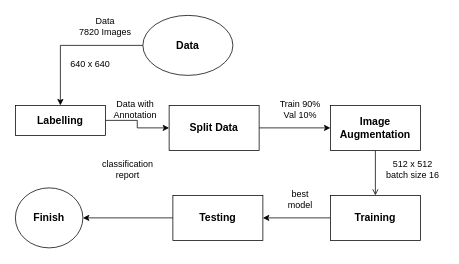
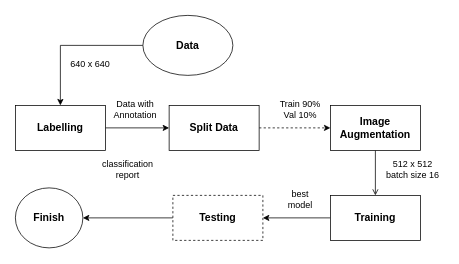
  <mxCell id="0" />
  <mxCell id="1" parent="0" />
  <mxCell id="2" style="edgeStyle=orthogonalEdgeStyle;rounded=0;orthogonalLoop=1;jettySize=auto;html=1;exitX=0;exitY=0.5;exitDx=0;exitDy=0;entryX=0.5;entryY=0;entryDx=0;entryDy=0;fontSize=14;fontStyle=1" parent="1" source="3" target="5" edge="1"><mxGeometry relative="1" as="geometry" /></mxCell>
  <mxCell id="3" value="Data" style="ellipse;whiteSpace=wrap;html=1;fontSize=14;fontStyle=1" parent="1" vertex="1"><mxGeometry x="190" y="20" width="120" height="80" as="geometry" /></mxCell>
  <mxCell id="4" style="edgeStyle=orthogonalEdgeStyle;rounded=0;orthogonalLoop=1;jettySize=auto;html=1;exitX=1;exitY=0.5;exitDx=0;exitDy=0;entryX=0;entryY=0.5;entryDx=0;entryDy=0;fontSize=14;fontStyle=1" parent="1" source="5" target="7" edge="1"><mxGeometry relative="1" as="geometry" /></mxCell>
- <mxCell id="5" value="Labelling" style="rounded=0;whiteSpace=wrap;html=1;fontSize=14;fontStyle=1" parent="1" vertex="1"><mxGeometry x="20" y="140" width="120" height="40" as="geometry" /></mxCell>
- <mxCell id="6" style="edgeStyle=orthogonalEdgeStyle;rounded=0;orthogonalLoop=1;jettySize=auto;html=1;exitX=1;exitY=0.5;exitDx=0;exitDy=0;entryX=0;entryY=0.5;entryDx=0;entryDy=0;fontSize=14;fontStyle=1" parent="1" source="7" target="9" edge="1"><mxGeometry relative="1" as="geometry" /></mxCell>
+ <mxCell id="5" value="Labelling" style="rounded=0;whiteSpace=wrap;html=1;fontSize=14;fontStyle=1" parent="1" vertex="1"><mxGeometry x="20" y="140" width="120" height="60" as="geometry" /></mxCell>
+ <mxCell id="6" style="edgeStyle=orthogonalEdgeStyle;rounded=0;orthogonalLoop=1;jettySize=auto;html=1;exitX=1;exitY=0.5;exitDx=0;exitDy=0;entryX=0;entryY=0.5;entryDx=0;entryDy=0;fontSize=14;fontStyle=1;dashed=1;" parent="1" source="7" target="9" edge="1"><mxGeometry relative="1" as="geometry" /></mxCell>
  <mxCell id="7" value="Split Data" style="rounded=0;whiteSpace=wrap;html=1;fontSize=14;fontStyle=1" parent="1" vertex="1"><mxGeometry x="225" y="140" width="120" height="60" as="geometry" /></mxCell>
  <mxCell id="8" style="edgeStyle=orthogonalEdgeStyle;rounded=0;orthogonalLoop=1;jettySize=auto;html=1;exitX=0.5;exitY=1;exitDx=0;exitDy=0;entryX=0.5;entryY=0;entryDx=0;entryDy=0;fontSize=14;fontStyle=1;endArrow=open;" parent="1" source="9" target="11" edge="1"><mxGeometry relative="1" as="geometry" /></mxCell>
  <mxCell id="9" value="Image Augmentation" style="rounded=0;whiteSpace=wrap;html=1;fontSize=14;fontStyle=1" parent="1" vertex="1"><mxGeometry x="440" y="140" width="120" height="60" as="geometry" /></mxCell>
  <mxCell id="10" style="edgeStyle=orthogonalEdgeStyle;rounded=0;orthogonalLoop=1;jettySize=auto;html=1;exitX=0;exitY=0.5;exitDx=0;exitDy=0;entryX=1;entryY=0.5;entryDx=0;entryDy=0;fontSize=14;fontStyle=1" parent="1" source="11" target="13" edge="1"><mxGeometry relative="1" as="geometry" /></mxCell>
  <mxCell id="11" value="Training" style="rounded=0;whiteSpace=wrap;html=1;fontSize=14;fontStyle=1" parent="1" vertex="1"><mxGeometry x="440" y="260" width="120" height="60" as="geometry" /></mxCell>
  <mxCell id="12" style="edgeStyle=orthogonalEdgeStyle;rounded=0;orthogonalLoop=1;jettySize=auto;html=1;exitX=0;exitY=0.5;exitDx=0;exitDy=0;" edge="1" parent="1" source="13" target="14"><mxGeometry relative="1" as="geometry" /></mxCell>
- <mxCell id="13" value="Testing" style="rounded=0;whiteSpace=wrap;html=1;fontSize=14;fontStyle=1" parent="1" vertex="1"><mxGeometry x="230" y="260" width="120" height="60" as="geometry" /></mxCell>
+ <mxCell id="13" value="Testing" style="rounded=0;whiteSpace=wrap;html=1;fontSize=14;fontStyle=1;dashed=1;" parent="1" vertex="1"><mxGeometry x="230" y="260" width="120" height="60" as="geometry" /></mxCell>
  <mxCell id="14" value="Finish" style="ellipse;whiteSpace=wrap;html=1;fontSize=14;fontStyle=1" parent="1" vertex="1"><mxGeometry x="20" y="250" width="90" height="80" as="geometry" /></mxCell>
- <mxCell id="15" value="Data&lt;br&gt;7820 Images" style="text;html=1;strokeColor=none;fillColor=none;align=center;verticalAlign=middle;whiteSpace=wrap;rounded=0;" vertex="1" parent="1"><mxGeometry x="100" y="20" width="80" height="30" as="geometry" /></mxCell>
  <mxCell id="16" value="640 x 640" style="text;html=1;strokeColor=none;fillColor=none;align=center;verticalAlign=middle;whiteSpace=wrap;rounded=0;" vertex="1" parent="1"><mxGeometry x="90" y="70" width="60" height="30" as="geometry" /></mxCell>
  <mxCell id="17" value="Data with Annotation" style="text;html=1;strokeColor=none;fillColor=none;align=center;verticalAlign=middle;whiteSpace=wrap;rounded=0;" vertex="1" parent="1"><mxGeometry x="150" y="130" width="60" height="30" as="geometry" /></mxCell>
  <mxCell id="18" value="Train 90%&lt;br&gt;Val 10%" style="text;html=1;strokeColor=none;fillColor=none;align=center;verticalAlign=middle;whiteSpace=wrap;rounded=0;" vertex="1" parent="1"><mxGeometry x="370" y="130" width="60" height="30" as="geometry" /></mxCell>
  <mxCell id="19" value="512 x 512&lt;br&gt;batch size 16" style="text;html=1;strokeColor=none;fillColor=none;align=center;verticalAlign=middle;whiteSpace=wrap;rounded=0;" vertex="1" parent="1"><mxGeometry x="510" y="210" width="80" height="30" as="geometry" /></mxCell>
  <mxCell id="20" value="classification report" style="text;html=1;strokeColor=none;fillColor=none;align=center;verticalAlign=middle;whiteSpace=wrap;rounded=0;" vertex="1" parent="1"><mxGeometry x="140" y="210" width="60" height="30" as="geometry" /></mxCell>
  <mxCell id="21" value="best model" style="text;html=1;strokeColor=none;fillColor=none;align=center;verticalAlign=middle;whiteSpace=wrap;rounded=0;" vertex="1" parent="1"><mxGeometry x="370" y="250" width="60" height="30" as="geometry" /></mxCell>
